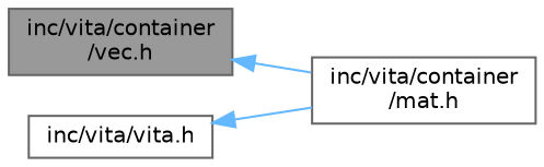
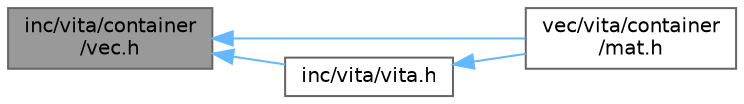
  digraph {
    rankdir=LR
    node [color=grey40 fillcolor=white fontname=Helvetica fontsize=10 shape=box style=filled]
    edge [color=steelblue1 dir=back fontname=Helvetica fontsize=10 labelfontname=Helvetica labelfontsize=10 style=solid]
    n1 [color=gray40 fillcolor=grey60 fontcolor=black height=0.2 label="inc/vita/container\l/vec.h" width=0.4]
-   n2 [height=0.2 label="inc/vita/container\l/mat.h" width=0.4]
+   n2 [height=0.2 label="vec/vita/container\l/mat.h" width=0.4]
    n3 [height=0.2 label="inc/vita/vita.h" width=0.4]
    n1 -> n2
+   n1 -> n3
    n3 -> n2
  }
